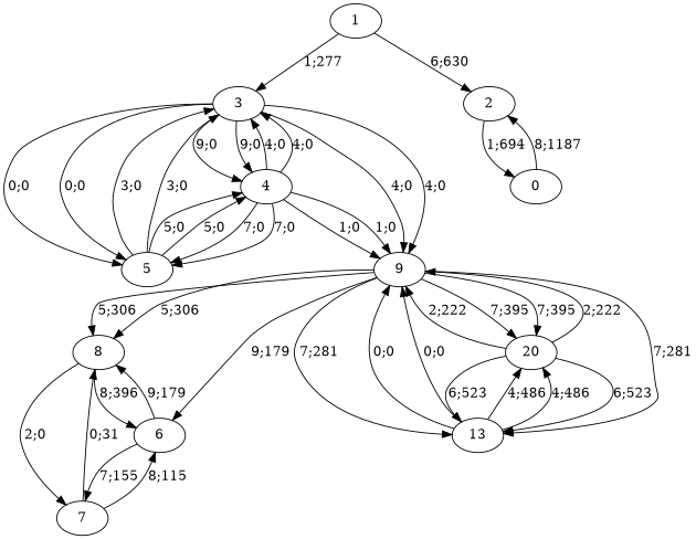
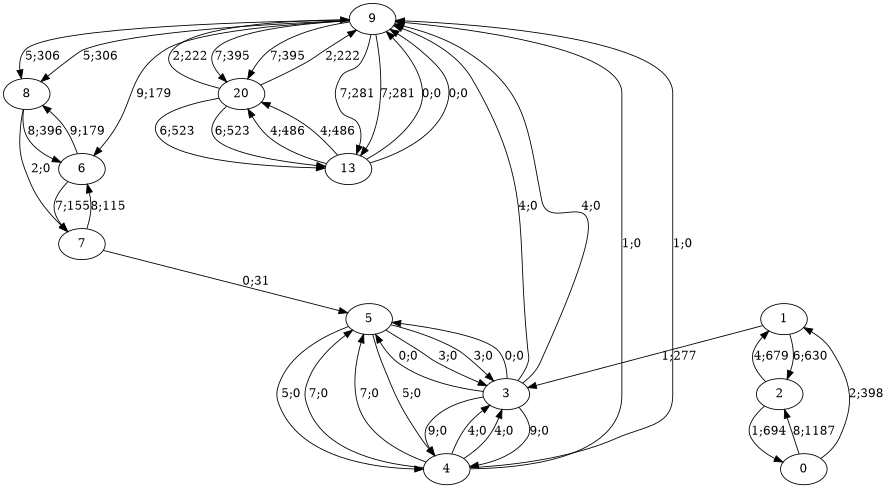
  digraph {
    edge [color=black]
    9
    8
    n3 [label=20]
    n4 [label=13]
    6
    7
    3
    4
    5
    0
    1
    2
    9 -> 8 [label="5;306"]
    9 -> 8 [label="5;306"]
    9 -> n3 [label="7;395"]
    9 -> n3 [label="7;395"]
    9 -> n4 [label="7;281"]
    9 -> n4 [label="7;281"]
    9 -> 6 [label="9;179"]
    8 -> 6 [label="8;396"]
    8 -> 7 [label="2;0"]
    n3 -> 9 [label="2;222"]
    n3 -> 9 [label="2;222"]
    n3 -> n4 [label="6;523"]
    n3 -> n4 [label="6;523"]
    n4 -> 9 [label="0;0"]
    n4 -> 9 [label="0;0"]
    n4 -> n3 [label="4;486"]
    n4 -> n3 [label="4;486"]
    6 -> 8 [label="9;179"]
    6 -> 7 [label="7;155"]
-   7 -> 8 [label="0;31"]
+   7 -> 5 [label="0;31"]
    7 -> 6 [label="8;115"]
    3 -> 9 [label="4;0"]
    3 -> 9 [label="4;0"]
    3 -> 4 [label="9;0"]
    3 -> 4 [label="9;0"]
    3 -> 5 [label="0;0"]
    3 -> 5 [label="0;0"]
    4 -> 9 [label="1;0"]
    4 -> 9 [label="1;0"]
    4 -> 3 [label="4;0"]
    4 -> 3 [label="4;0"]
    4 -> 5 [label="7;0"]
    4 -> 5 [label="7;0"]
    5 -> 3 [label="3;0"]
    5 -> 3 [label="3;0"]
    5 -> 4 [label="5;0"]
    5 -> 4 [label="5;0"]
+   0 -> 1 [label="2;398"]
    0 -> 2 [label="8;1187"]
    1 -> 3 [label="1;277"]
    1 -> 2 [label="6;630"]
    2 -> 0 [label="1;694"]
+   2 -> 1 [label="4;679"]
  }
